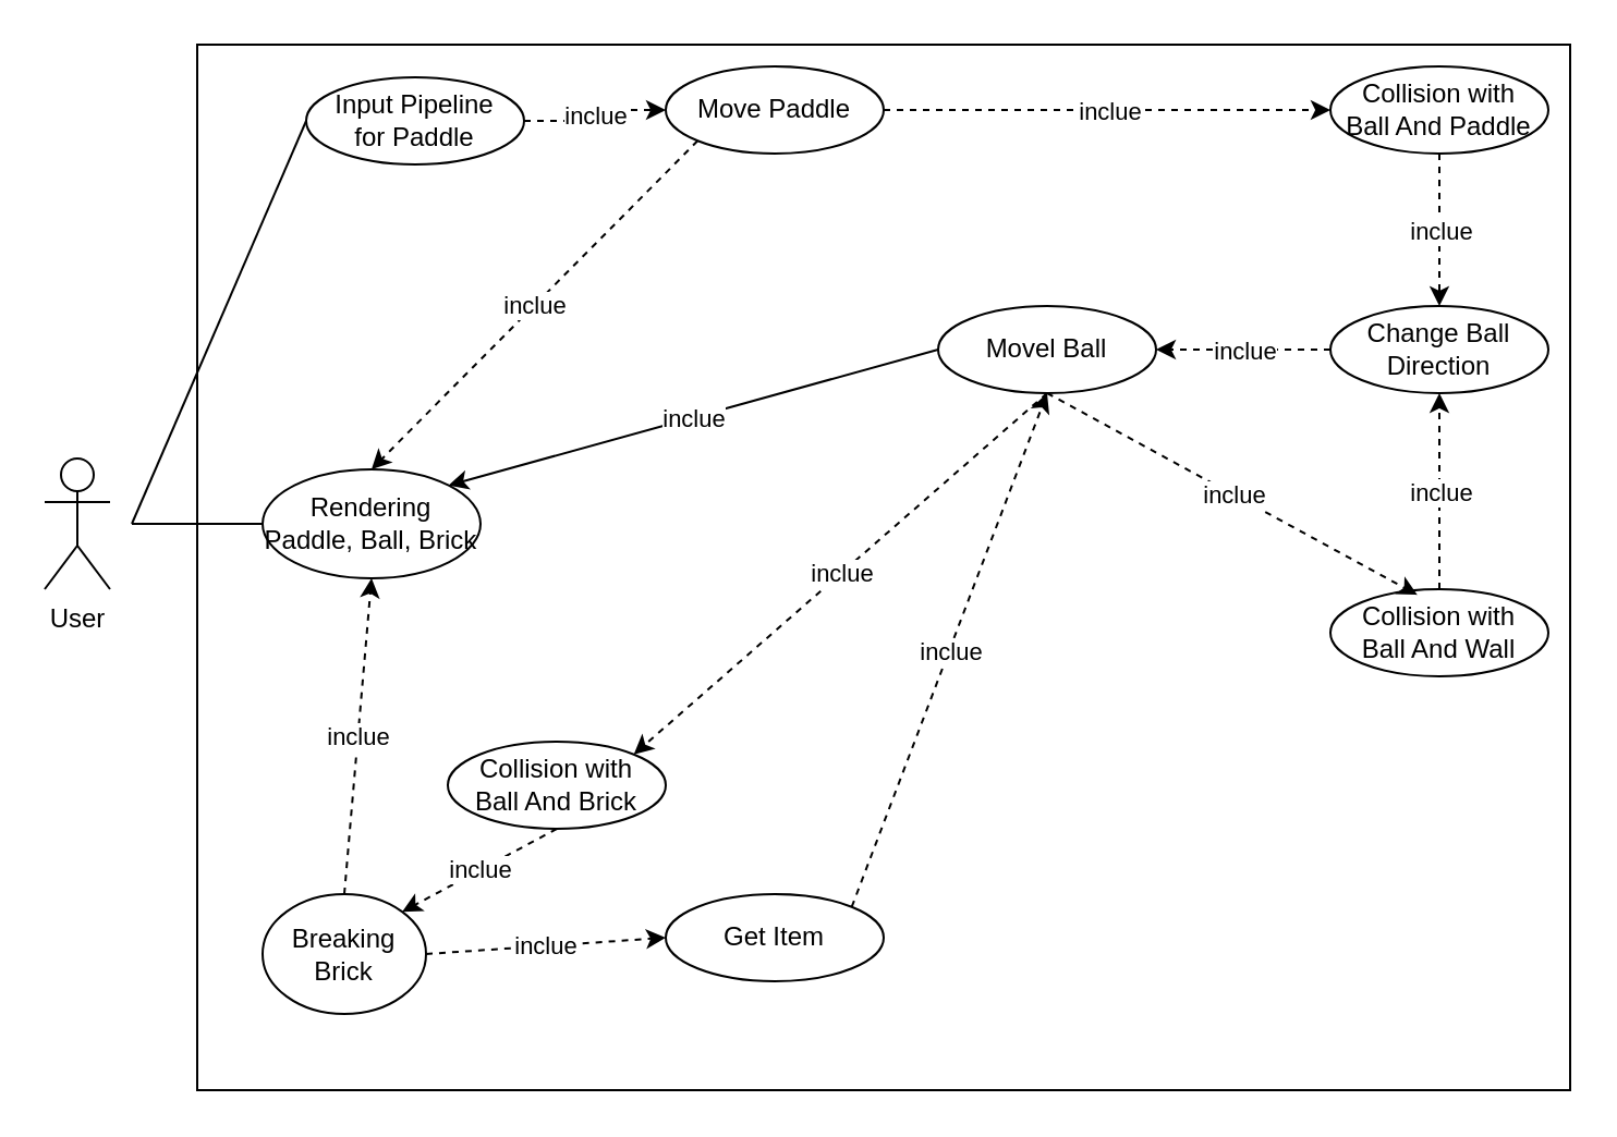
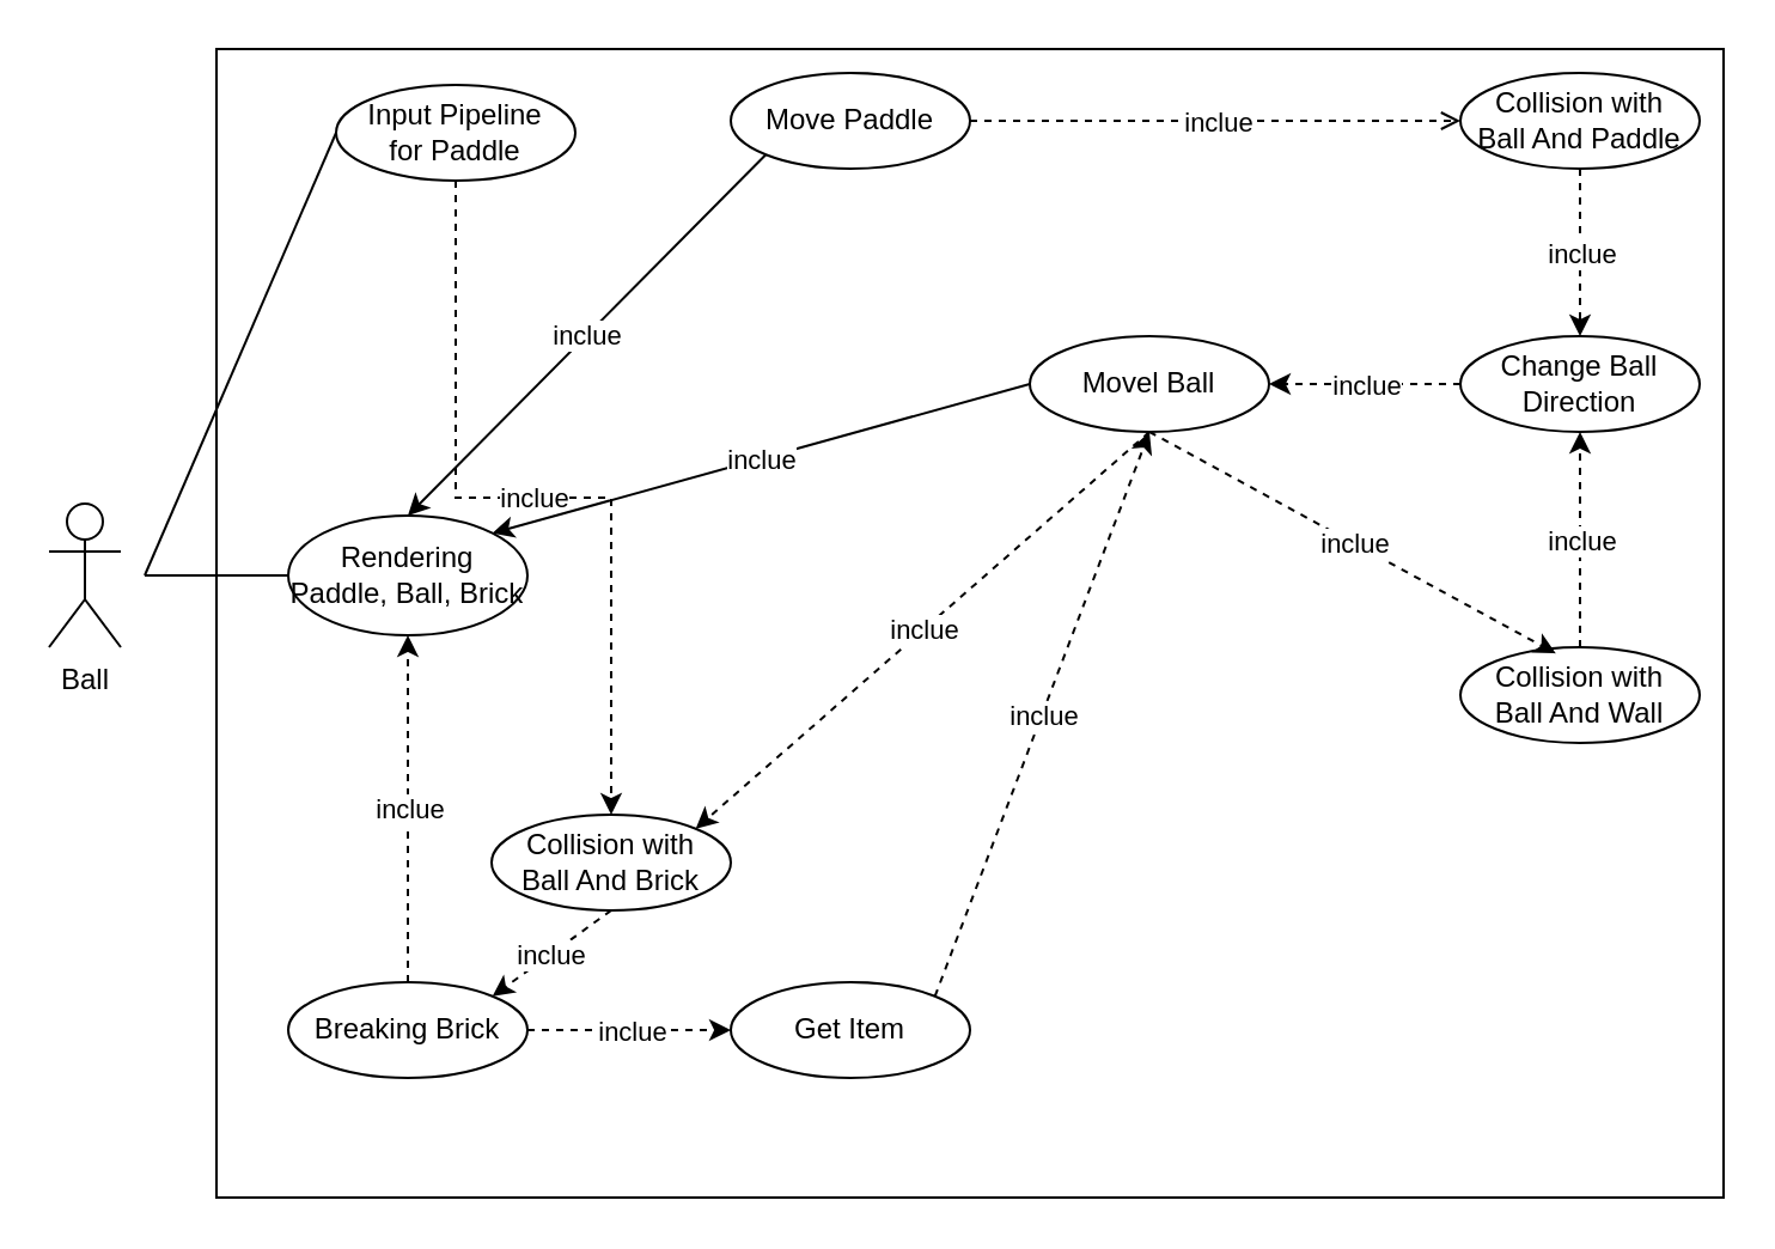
  <mxCell id="0" />
  <mxCell id="1" parent="0" />
- <mxCell id="2" value="User" style="shape=umlActor;verticalLabelPosition=bottom;verticalAlign=top;html=1;outlineConnect=0;" parent="1" vertex="1"><mxGeometry x="20" y="210" width="30" height="60" as="geometry" /></mxCell>
+ <mxCell id="2" value="Ball" style="shape=umlActor;verticalLabelPosition=bottom;verticalAlign=top;html=1;outlineConnect=0;" parent="1" vertex="1"><mxGeometry x="20" y="210" width="30" height="60" as="geometry" /></mxCell>
  <mxCell id="3" value="" style="rounded=0;whiteSpace=wrap;html=1;" parent="1" vertex="1"><mxGeometry x="90" y="20" width="630" height="480" as="geometry" /></mxCell>
- <mxCell id="4" value="inclue" style="edgeStyle=orthogonalEdgeStyle;rounded=0;orthogonalLoop=1;jettySize=auto;html=1;dashed=1;" parent="1" source="5" target="9" edge="1"><mxGeometry relative="1" as="geometry" /></mxCell>
+ <mxCell id="4" value="inclue" style="edgeStyle=orthogonalEdgeStyle;rounded=0;orthogonalLoop=1;jettySize=auto;html=1;dashed=1;" parent="1" source="5" target="28" edge="1"><mxGeometry relative="1" as="geometry" /></mxCell>
  <mxCell id="5" value="Input Pipeline&lt;br&gt;for Paddle" style="ellipse;whiteSpace=wrap;html=1;" parent="1" vertex="1"><mxGeometry x="140" y="35" width="100" height="40" as="geometry" /></mxCell>
  <mxCell id="6" value="Rendering Paddle, Ball, Brick" style="ellipse;whiteSpace=wrap;html=1;" parent="1" vertex="1"><mxGeometry x="120" y="215" width="100" height="50" as="geometry" /></mxCell>
  <mxCell id="7" value="" style="endArrow=none;html=1;rounded=0;exitX=0;exitY=0.5;exitDx=0;exitDy=0;" parent="1" source="6" edge="1"><mxGeometry width="50" height="50" relative="1" as="geometry"><mxPoint x="40" y="390" as="sourcePoint" /><mxPoint x="60" y="240" as="targetPoint" /></mxGeometry></mxCell>
  <mxCell id="8" value="" style="endArrow=none;html=1;rounded=0;entryX=0;entryY=0.5;entryDx=0;entryDy=0;" parent="1" target="5" edge="1"><mxGeometry width="50" height="50" relative="1" as="geometry"><mxPoint x="60" y="240" as="sourcePoint" /><mxPoint x="60" y="130" as="targetPoint" /></mxGeometry></mxCell>
  <mxCell id="9" value="Move Paddle" style="ellipse;whiteSpace=wrap;html=1;" parent="1" vertex="1"><mxGeometry x="305" y="30" width="100" height="40" as="geometry" /></mxCell>
- <mxCell id="10" value="" style="endArrow=classic;html=1;rounded=0;exitX=0;exitY=1;exitDx=0;exitDy=0;entryX=0.5;entryY=0;entryDx=0;entryDy=0;dashed=1;" parent="1" source="9" target="6" edge="1"><mxGeometry relative="1" as="geometry"><mxPoint x="260" y="280" as="sourcePoint" /><mxPoint x="360" y="280" as="targetPoint" /></mxGeometry></mxCell>
+ <mxCell id="10" value="" style="endArrow=classic;html=1;rounded=0;exitX=0;exitY=1;exitDx=0;exitDy=0;entryX=0.5;entryY=0;entryDx=0;entryDy=0;dashed=0;" parent="1" source="9" target="6" edge="1"><mxGeometry relative="1" as="geometry"><mxPoint x="260" y="280" as="sourcePoint" /><mxPoint x="360" y="280" as="targetPoint" /></mxGeometry></mxCell>
  <mxCell id="11" value="inclue" style="edgeLabel;resizable=0;html=1;align=center;verticalAlign=middle;" parent="10" connectable="0" vertex="1"><mxGeometry relative="1" as="geometry" /></mxCell>
  <mxCell id="12" value="Collision with&lt;br&gt;Ball And Paddle" style="ellipse;whiteSpace=wrap;html=1;" parent="1" vertex="1"><mxGeometry x="610" y="30" width="100" height="40" as="geometry" /></mxCell>
- <mxCell id="13" value="" style="endArrow=classic;html=1;rounded=0;exitX=1;exitY=0.5;exitDx=0;exitDy=0;entryX=0;entryY=0.5;entryDx=0;entryDy=0;dashed=1;" parent="1" source="9" target="12" edge="1"><mxGeometry relative="1" as="geometry"><mxPoint x="265" y="154" as="sourcePoint" /><mxPoint x="180" y="330" as="targetPoint" /></mxGeometry></mxCell>
+ <mxCell id="13" value="" style="endArrow=open;html=1;rounded=0;exitX=1;exitY=0.5;exitDx=0;exitDy=0;entryX=0;entryY=0.5;entryDx=0;entryDy=0;dashed=1;" parent="1" source="9" target="12" edge="1"><mxGeometry relative="1" as="geometry"><mxPoint x="265" y="154" as="sourcePoint" /><mxPoint x="180" y="330" as="targetPoint" /></mxGeometry></mxCell>
  <mxCell id="14" value="inclue" style="edgeLabel;resizable=0;html=1;align=center;verticalAlign=middle;" parent="13" connectable="0" vertex="1"><mxGeometry relative="1" as="geometry" /></mxCell>
  <mxCell id="15" value="Change Ball&lt;br&gt;Direction" style="ellipse;whiteSpace=wrap;html=1;" parent="1" vertex="1"><mxGeometry x="610" y="140" width="100" height="40" as="geometry" /></mxCell>
  <mxCell id="16" value="" style="endArrow=classic;html=1;rounded=0;exitX=0.5;exitY=1;exitDx=0;exitDy=0;dashed=1;" parent="1" source="12" target="15" edge="1"><mxGeometry relative="1" as="geometry"><mxPoint x="350" y="140" as="sourcePoint" /><mxPoint x="410" y="140" as="targetPoint" /></mxGeometry></mxCell>
  <mxCell id="17" value="inclue" style="edgeLabel;resizable=0;html=1;align=center;verticalAlign=middle;" parent="16" connectable="0" vertex="1"><mxGeometry relative="1" as="geometry" /></mxCell>
  <mxCell id="18" value="Collision with&lt;br style=&quot;border-color: var(--border-color);&quot;&gt;Ball And Wall" style="ellipse;whiteSpace=wrap;html=1;" parent="1" vertex="1"><mxGeometry x="610" y="270" width="100" height="40" as="geometry" /></mxCell>
  <mxCell id="19" value="" style="endArrow=classic;html=1;rounded=0;exitX=0.5;exitY=0;exitDx=0;exitDy=0;entryX=0.5;entryY=1;entryDx=0;entryDy=0;dashed=1;" parent="1" source="18" target="15" edge="1"><mxGeometry relative="1" as="geometry"><mxPoint x="350" y="140" as="sourcePoint" /><mxPoint x="410" y="140" as="targetPoint" /></mxGeometry></mxCell>
  <mxCell id="20" value="inclue" style="edgeLabel;resizable=0;html=1;align=center;verticalAlign=middle;" parent="19" connectable="0" vertex="1"><mxGeometry relative="1" as="geometry" /></mxCell>
  <mxCell id="21" value="Movel Ball" style="ellipse;whiteSpace=wrap;html=1;" parent="1" vertex="1"><mxGeometry x="430" y="140" width="100" height="40" as="geometry" /></mxCell>
  <mxCell id="22" value="" style="endArrow=classic;html=1;rounded=0;entryX=1;entryY=0.5;entryDx=0;entryDy=0;dashed=1;" parent="1" source="15" target="21" edge="1"><mxGeometry relative="1" as="geometry"><mxPoint x="460" y="330" as="sourcePoint" /><mxPoint x="460" y="270" as="targetPoint" /></mxGeometry></mxCell>
  <mxCell id="23" value="inclue" style="edgeLabel;resizable=0;html=1;align=center;verticalAlign=middle;" parent="22" connectable="0" vertex="1"><mxGeometry relative="1" as="geometry" /></mxCell>
  <mxCell id="24" value="" style="endArrow=classic;html=1;rounded=0;exitX=0;exitY=0.5;exitDx=0;exitDy=0;entryX=1;entryY=0;entryDx=0;entryDy=0;dashed=0;" parent="1" source="21" target="6" edge="1"><mxGeometry relative="1" as="geometry"><mxPoint x="329" y="74" as="sourcePoint" /><mxPoint x="180" y="330" as="targetPoint" /></mxGeometry></mxCell>
  <mxCell id="25" value="inclue" style="edgeLabel;resizable=0;html=1;align=center;verticalAlign=middle;" parent="24" connectable="0" vertex="1"><mxGeometry relative="1" as="geometry" /></mxCell>
  <mxCell id="26" value="" style="endArrow=classic;html=1;rounded=0;exitX=0.5;exitY=1;exitDx=0;exitDy=0;entryX=0.399;entryY=0.065;entryDx=0;entryDy=0;dashed=1;entryPerimeter=0;" parent="1" source="21" target="18" edge="1"><mxGeometry relative="1" as="geometry"><mxPoint x="315" y="170" as="sourcePoint" /><mxPoint x="216" y="337" as="targetPoint" /></mxGeometry></mxCell>
  <mxCell id="27" value="inclue" style="edgeLabel;resizable=0;html=1;align=center;verticalAlign=middle;" parent="26" connectable="0" vertex="1"><mxGeometry relative="1" as="geometry" /></mxCell>
  <mxCell id="28" value="Collision with&lt;br style=&quot;border-color: var(--border-color);&quot;&gt;Ball And Brick" style="ellipse;whiteSpace=wrap;html=1;" parent="1" vertex="1"><mxGeometry x="205" y="340" width="100" height="40" as="geometry" /></mxCell>
  <mxCell id="29" value="" style="endArrow=classic;html=1;rounded=0;exitX=0.5;exitY=1;exitDx=0;exitDy=0;entryX=1;entryY=0;entryDx=0;entryDy=0;dashed=1;" parent="1" source="21" target="28" edge="1"><mxGeometry relative="1" as="geometry"><mxPoint x="490" y="190" as="sourcePoint" /><mxPoint x="660" y="283" as="targetPoint" /></mxGeometry></mxCell>
  <mxCell id="30" value="inclue" style="edgeLabel;resizable=0;html=1;align=center;verticalAlign=middle;" parent="29" connectable="0" vertex="1"><mxGeometry relative="1" as="geometry" /></mxCell>
- <mxCell id="31" value="Breaking Brick" style="ellipse;whiteSpace=wrap;html=1;" parent="1" vertex="1"><mxGeometry x="120" y="410" width="75" height="55" as="geometry" /></mxCell>
+ <mxCell id="31" value="Breaking Brick" style="ellipse;whiteSpace=wrap;html=1;" parent="1" vertex="1"><mxGeometry x="120" y="410" width="100" height="40" as="geometry" /></mxCell>
  <mxCell id="32" value="" style="endArrow=classic;html=1;rounded=0;exitX=0.5;exitY=1;exitDx=0;exitDy=0;entryX=1;entryY=0;entryDx=0;entryDy=0;dashed=1;" parent="1" source="28" target="31" edge="1"><mxGeometry relative="1" as="geometry"><mxPoint x="490" y="190" as="sourcePoint" /><mxPoint x="490" y="280" as="targetPoint" /></mxGeometry></mxCell>
  <mxCell id="33" value="inclue" style="edgeLabel;resizable=0;html=1;align=center;verticalAlign=middle;" parent="32" connectable="0" vertex="1"><mxGeometry relative="1" as="geometry" /></mxCell>
  <mxCell id="34" value="" style="endArrow=classic;html=1;rounded=0;exitX=0.5;exitY=0;exitDx=0;exitDy=0;entryX=0.5;entryY=1;entryDx=0;entryDy=0;dashed=1;" parent="1" source="31" target="6" edge="1"><mxGeometry relative="1" as="geometry"><mxPoint x="490" y="320" as="sourcePoint" /><mxPoint x="490" y="360" as="targetPoint" /></mxGeometry></mxCell>
  <mxCell id="35" value="inclue" style="edgeLabel;resizable=0;html=1;align=center;verticalAlign=middle;" parent="34" connectable="0" vertex="1"><mxGeometry relative="1" as="geometry" /></mxCell>
  <mxCell id="36" value="Get Item" style="ellipse;whiteSpace=wrap;html=1;" vertex="1" parent="1"><mxGeometry x="305" y="410" width="100" height="40" as="geometry" /></mxCell>
  <mxCell id="37" value="" style="endArrow=classic;html=1;rounded=0;exitX=1;exitY=0.5;exitDx=0;exitDy=0;entryX=0;entryY=0.5;entryDx=0;entryDy=0;dashed=1;" edge="1" parent="1" source="31" target="36"><mxGeometry relative="1" as="geometry"><mxPoint x="365" y="320" as="sourcePoint" /><mxPoint x="360" y="370" as="targetPoint" /></mxGeometry></mxCell>
  <mxCell id="38" value="inclue" style="edgeLabel;resizable=0;html=1;align=center;verticalAlign=middle;" connectable="0" vertex="1" parent="37"><mxGeometry relative="1" as="geometry" /></mxCell>
  <mxCell id="39" value="" style="endArrow=classic;html=1;rounded=0;exitX=1;exitY=0;exitDx=0;exitDy=0;entryX=0.5;entryY=1;entryDx=0;entryDy=0;dashed=1;" edge="1" parent="1" source="36" target="21"><mxGeometry relative="1" as="geometry"><mxPoint x="230" y="440" as="sourcePoint" /><mxPoint x="315" y="440" as="targetPoint" /></mxGeometry></mxCell>
  <mxCell id="40" value="inclue" style="edgeLabel;resizable=0;html=1;align=center;verticalAlign=middle;" connectable="0" vertex="1" parent="39"><mxGeometry relative="1" as="geometry" /></mxCell>
